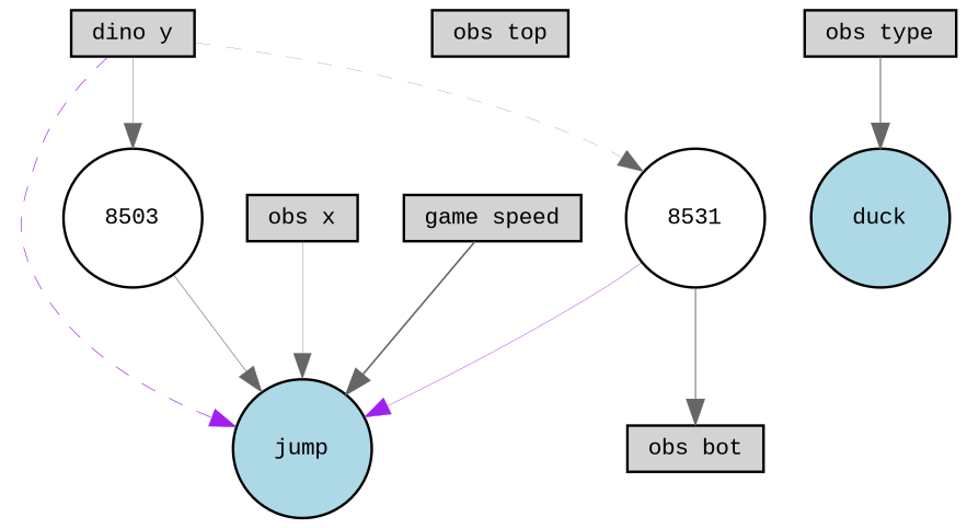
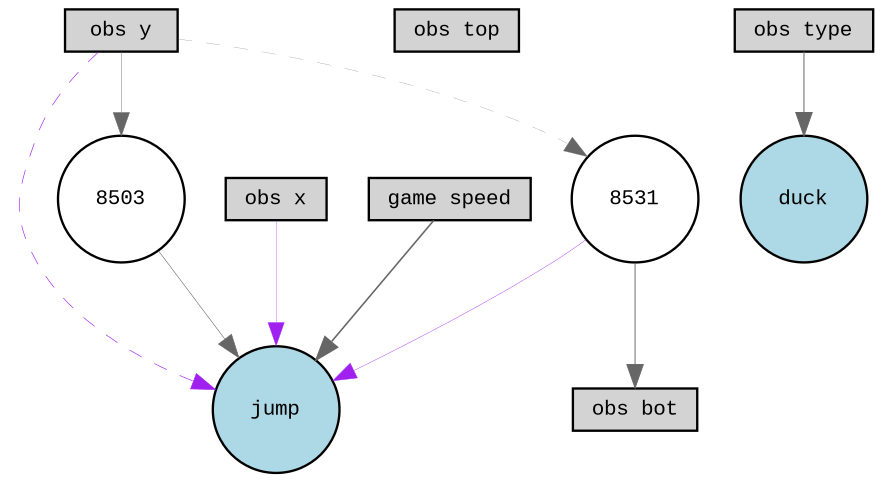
  digraph {
    fontname="Liberation Mono"
    node [fillcolor=lightgray fontname="Liberation Mono" fontsize=9 shape=box style=filled]
    edge [color=gray40 fontname="Liberation Mono" style=solid]
-   "dino y" [height=0.2 width=0.2]
+   "dino y" [height=0.2 width=0.2 label="obs y"]
    jump [fillcolor=lightblue height=0.2 shape=circle width=0.2]
    8531 [fillcolor=white height=0.2 shape=circle width=0.2]
    8503 [fillcolor=white height=0.2 shape=circle width=0.2]
    "obs bot" [height=0.2 width=0.2]
    "obs x" [height=0.2 width=0.2]
    "obs top" [height=0.2 width=0.2]
    "obs type" [height=0.2 width=0.2]
    duck [fillcolor=lightblue height=0.2 shape=circle width=0.2]
    "game speed" [height=0.2 width=0.2]
    "dino y" -> jump [color=purple penwidth=0.27029846883351943 style=dashed]
    "dino y" -> 8531 [penwidth=0.10182736652061353 style=dashed]
    "dino y" -> 8503 [penwidth=0.18586320238636617 style=bold]
    8531 -> jump [color=purple penwidth=0.16847580358306669]
    8531 -> "obs bot" [penwidth=0.40660054980402693]
    8503 -> jump [penwidth=0.24468449494496958 style=bold]
-   "obs x" -> jump [penwidth=0.13539006581388885]
+   "obs x" -> jump [color=purple penwidth=0.13539006581388885]
    "obs type" -> duck [penwidth=0.4271561582477006 style=bold]
    "game speed" -> jump [penwidth=0.6742413508794428]
  }
